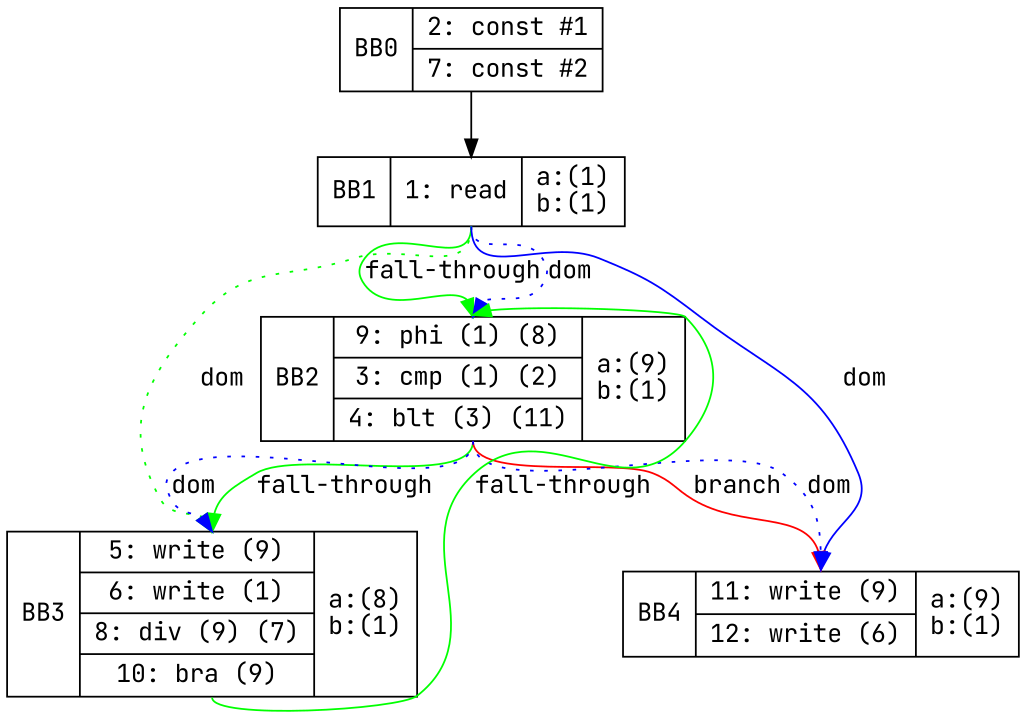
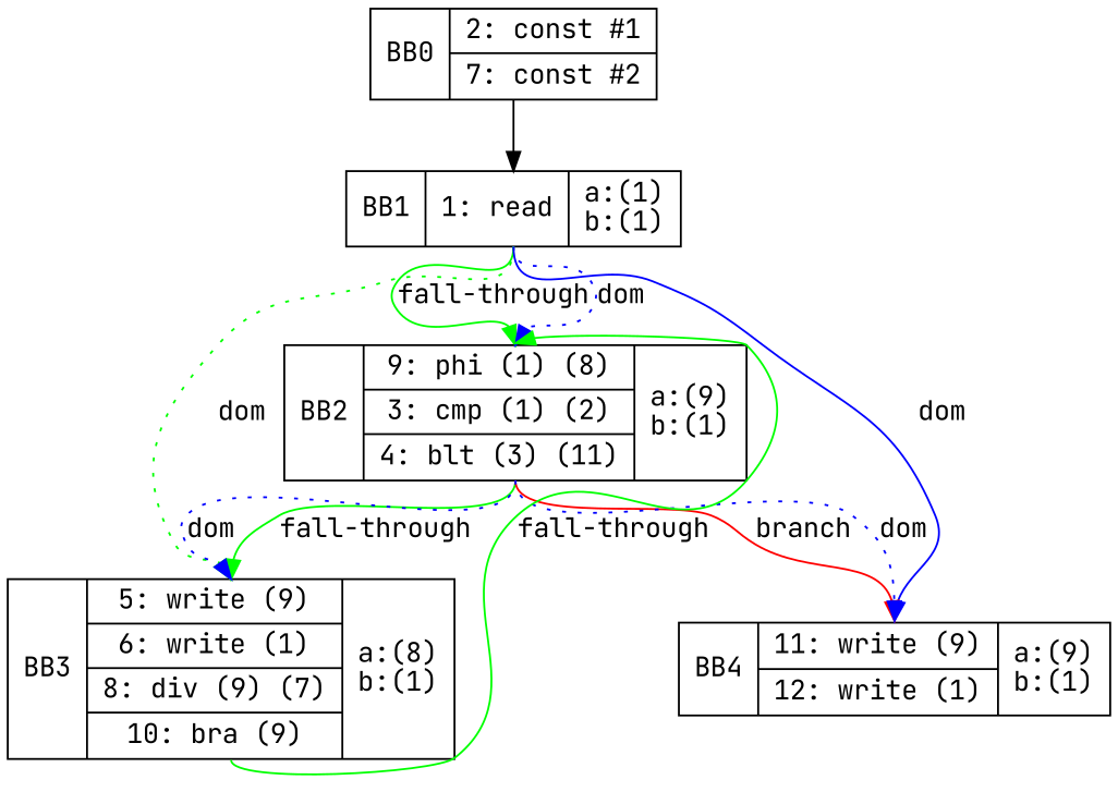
  digraph {
    fontname="JetBrains Mono"
    node [fontname="JetBrains Mono" shape=record]
    edge [fontname="JetBrains Mono" headport=n tailport=s color=green]
    n1 [label="<b>BB0| {2: const #1|7: const #2}"]
    n2 [label="<b>BB1| {1: read}| a:(1)\nb:(1)\n"]
    n3 [label="<b>BB2| {9: phi (1) (8)|3: cmp (1) (2)|4: blt (3) (11)}| a:(9)\nb:(1)\n"]
    n4 [label="<b>BB3| {5: write (9)|6: write (1)|8: div (9) (7)|10: bra (9)}| a:(8)\nb:(1)\n"]
-   n5 [label="<b>BB4| {11: write (9)|12: write (6)}| a:(9)\nb:(1)\n"]
+   n5 [label="<b>BB4| {11: write (9)|12: write (1)}| a:(9)\nb:(1)\n"]
    n1 -> n2 [color=""]
    n2 -> n3 [label="fall-through"]
    n2 -> n3 [color=blue label=dom style=dotted]
    n2 -> n4 [label=dom style=dotted]
    n2 -> n5 [color=blue label=dom style=solid]
    n3 -> n4 [label="fall-through"]
    n3 -> n4 [color=blue label=dom style=dotted]
    n3 -> n5 [color=red label=branch]
    n3 -> n5 [color=blue label=dom style=dotted]
    n4 -> n3 [label="fall-through"]
  }
